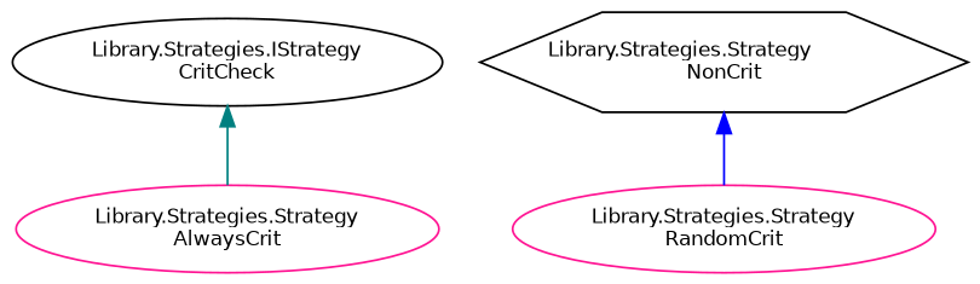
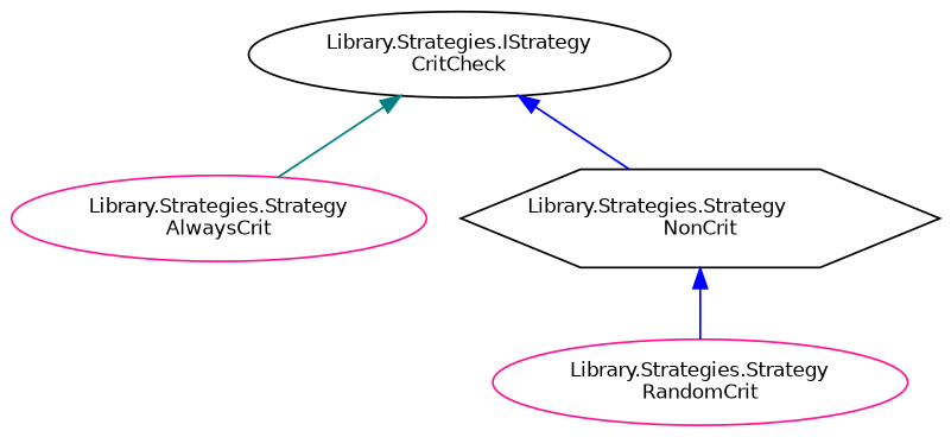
  digraph {
    rankdir=TB
    node [color=black fillcolor=white fontname=Helvetica fontsize=10 shape=ellipse style=filled]
    edge [color=blue dir=back fontname=Helvetica fontsize=10 labelfontname=Helvetica labelfontsize=10 style=solid]
    n1 [height=0.2 label="Library.Strategies.IStrategy\lCritCheck" width=0.4]
    n2 [color=deeppink height=0.2 label="Library.Strategies.Strategy\lAlwaysCrit" width=0.4]
    n3 [height=0.2 label="Library.Strategies.Strategy\lNonCrit" shape=hexagon width=0.4]
    n4 [color=deeppink height=0.2 label="Library.Strategies.Strategy\lRandomCrit" width=0.4]
    n1 -> n2 [color=teal]
+   n1 -> n3
    n3 -> n4
  }
